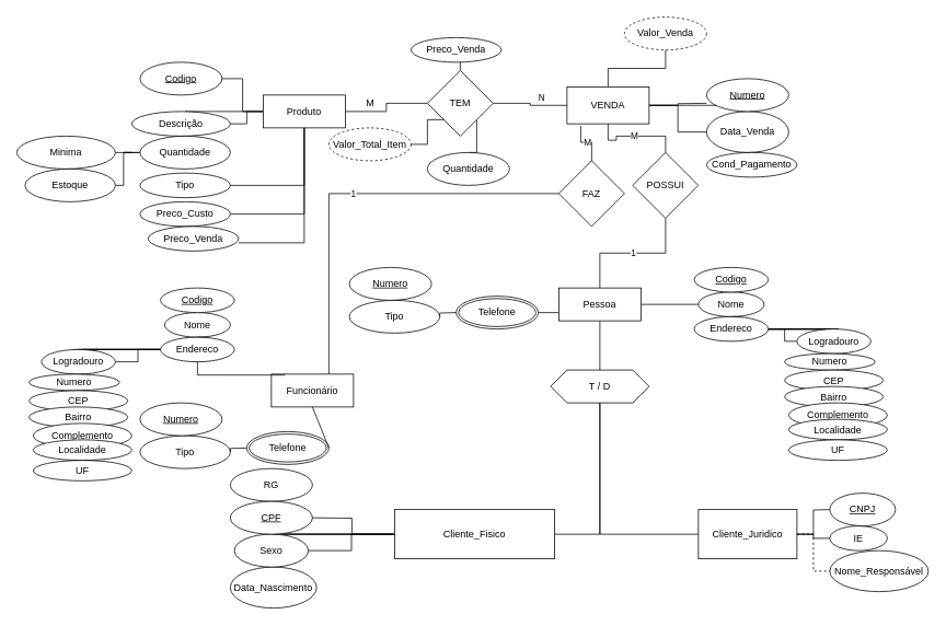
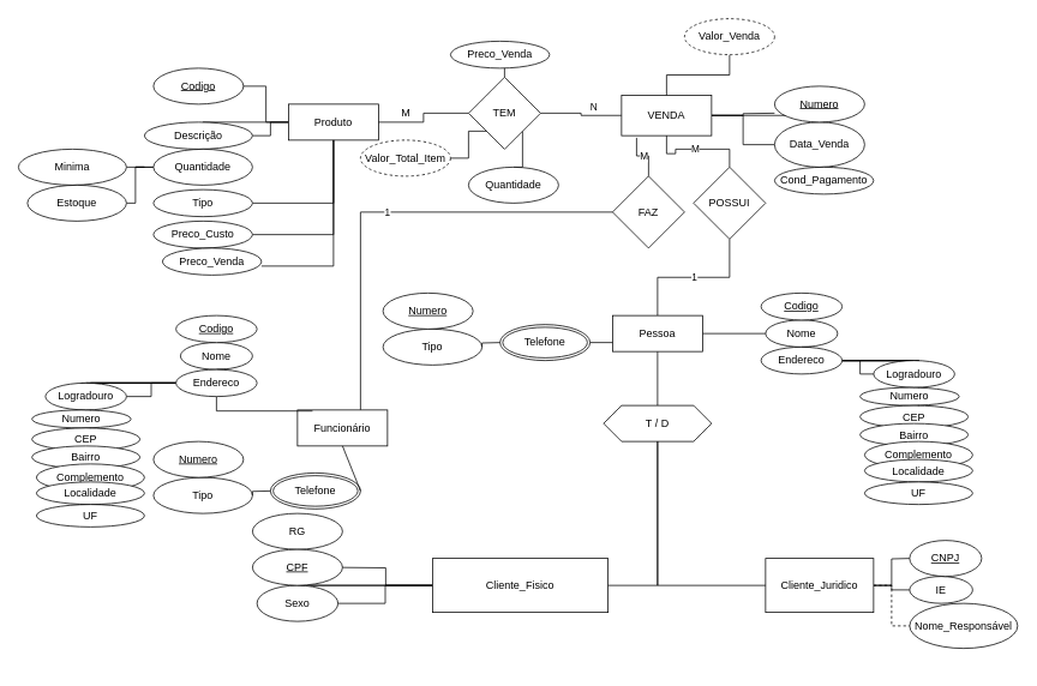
  <mxCell id="0" />
  <mxCell id="1" parent="0" />
  <mxCell id="2" value="" style="edgeStyle=orthogonalEdgeStyle;rounded=0;orthogonalLoop=1;jettySize=auto;html=1;endArrow=none;endFill=0;" parent="1" source="5" target="16" edge="1"><mxGeometry relative="1" as="geometry" /></mxCell>
  <mxCell id="3" value="" style="edgeStyle=orthogonalEdgeStyle;rounded=0;orthogonalLoop=1;jettySize=auto;html=1;endArrow=none;endFill=0;" parent="1" source="5" target="48" edge="1"><mxGeometry relative="1" as="geometry" /></mxCell>
  <mxCell id="4" value="1" style="edgeStyle=orthogonalEdgeStyle;rounded=0;orthogonalLoop=1;jettySize=auto;html=1;endArrow=none;endFill=0;" parent="1" source="5" target="88" edge="1"><mxGeometry relative="1" as="geometry" /></mxCell>
  <mxCell id="5" value="Pessoa" style="whiteSpace=wrap;html=1;align=center;" parent="1" vertex="1"><mxGeometry x="680" y="350" width="100" height="40" as="geometry" /></mxCell>
  <mxCell id="6" value="" style="edgeStyle=orthogonalEdgeStyle;rounded=0;orthogonalLoop=1;jettySize=auto;html=1;endArrow=none;endFill=0;" parent="1" source="11" edge="1"><mxGeometry relative="1" as="geometry"><mxPoint x="375" y="630" as="targetPoint" /></mxGeometry></mxCell>
- <mxCell id="7" value="" style="edgeStyle=orthogonalEdgeStyle;rounded=0;orthogonalLoop=1;jettySize=auto;html=1;endArrow=none;endFill=0;" parent="1" source="11" target="41" edge="1"><mxGeometry relative="1" as="geometry" /></mxCell>
  <mxCell id="8" value="" style="edgeStyle=orthogonalEdgeStyle;rounded=0;orthogonalLoop=1;jettySize=auto;html=1;endArrow=none;endFill=0;" parent="1" source="11" target="42" edge="1"><mxGeometry relative="1" as="geometry" /></mxCell>
  <mxCell id="9" value="" style="edgeStyle=orthogonalEdgeStyle;rounded=0;orthogonalLoop=1;jettySize=auto;html=1;endArrow=none;endFill=0;" parent="1" source="11" target="42" edge="1"><mxGeometry relative="1" as="geometry" /></mxCell>
  <mxCell id="10" value="" style="edgeStyle=orthogonalEdgeStyle;rounded=0;orthogonalLoop=1;jettySize=auto;html=1;endArrow=none;endFill=0;" parent="1" source="11" target="43" edge="1"><mxGeometry relative="1" as="geometry" /></mxCell>
  <mxCell id="11" value="Cliente_Fisico" style="whiteSpace=wrap;html=1;" parent="1" vertex="1"><mxGeometry x="480" y="620" width="195" height="60" as="geometry" /></mxCell>
  <mxCell id="12" value="" style="edgeStyle=orthogonalEdgeStyle;rounded=0;orthogonalLoop=1;jettySize=auto;html=1;endArrow=none;endFill=0;" parent="1" source="15" edge="1"><mxGeometry relative="1" as="geometry"><mxPoint x="1010" y="620" as="targetPoint" /></mxGeometry></mxCell>
  <mxCell id="13" value="" style="edgeStyle=orthogonalEdgeStyle;rounded=0;orthogonalLoop=1;jettySize=auto;html=1;endArrow=none;endFill=0;" parent="1" source="15" target="45" edge="1"><mxGeometry relative="1" as="geometry" /></mxCell>
  <mxCell id="14" value="" style="edgeStyle=orthogonalEdgeStyle;rounded=0;orthogonalLoop=1;jettySize=auto;html=1;endArrow=none;endFill=0;dashed=1;" parent="1" source="15" target="46" edge="1"><mxGeometry relative="1" as="geometry" /></mxCell>
  <mxCell id="15" value="Cliente_Juridico" style="whiteSpace=wrap;html=1;" parent="1" vertex="1"><mxGeometry x="850" y="620" width="120" height="60" as="geometry" /></mxCell>
  <mxCell id="16" value="Nome" style="ellipse;whiteSpace=wrap;html=1;" parent="1" vertex="1"><mxGeometry x="850" y="355" width="80" height="30" as="geometry" /></mxCell>
  <mxCell id="17" value="Codigo" style="ellipse;whiteSpace=wrap;html=1;align=center;fontStyle=4;" parent="1" vertex="1"><mxGeometry x="845" y="325" width="90" height="30" as="geometry" /></mxCell>
  <mxCell id="18" value="" style="edgeStyle=orthogonalEdgeStyle;rounded=0;orthogonalLoop=1;jettySize=auto;html=1;endArrow=none;endFill=0;" parent="1" source="26" target="27" edge="1"><mxGeometry relative="1" as="geometry" /></mxCell>
  <mxCell id="19" value="" style="edgeStyle=orthogonalEdgeStyle;rounded=0;orthogonalLoop=1;jettySize=auto;html=1;endArrow=none;endFill=0;" parent="1" source="26" target="28" edge="1"><mxGeometry relative="1" as="geometry" /></mxCell>
  <mxCell id="20" value="" style="edgeStyle=orthogonalEdgeStyle;rounded=0;orthogonalLoop=1;jettySize=auto;html=1;endArrow=none;endFill=0;" parent="1" source="26" target="29" edge="1"><mxGeometry relative="1" as="geometry" /></mxCell>
  <mxCell id="21" value="" style="edgeStyle=orthogonalEdgeStyle;rounded=0;orthogonalLoop=1;jettySize=auto;html=1;endArrow=none;endFill=0;" parent="1" source="26" target="30" edge="1"><mxGeometry relative="1" as="geometry" /></mxCell>
  <mxCell id="22" value="" style="edgeStyle=orthogonalEdgeStyle;rounded=0;orthogonalLoop=1;jettySize=auto;html=1;endArrow=none;endFill=0;" parent="1" source="26" target="31" edge="1"><mxGeometry relative="1" as="geometry" /></mxCell>
  <mxCell id="23" value="" style="edgeStyle=orthogonalEdgeStyle;rounded=0;orthogonalLoop=1;jettySize=auto;html=1;endArrow=none;endFill=0;" parent="1" source="26" target="32" edge="1"><mxGeometry relative="1" as="geometry" /></mxCell>
  <mxCell id="24" value="" style="edgeStyle=orthogonalEdgeStyle;rounded=0;orthogonalLoop=1;jettySize=auto;html=1;endArrow=none;endFill=0;" parent="1" source="26" target="33" edge="1"><mxGeometry relative="1" as="geometry" /></mxCell>
  <mxCell id="25" style="edgeStyle=orthogonalEdgeStyle;rounded=0;orthogonalLoop=1;jettySize=auto;html=1;exitX=0.5;exitY=0;exitDx=0;exitDy=0;endArrow=none;endFill=0;" parent="1" source="26" edge="1"><mxGeometry relative="1" as="geometry"><mxPoint x="900" y="390" as="targetPoint" /></mxGeometry></mxCell>
  <mxCell id="26" value="Endereco" style="ellipse;whiteSpace=wrap;html=1;" parent="1" vertex="1"><mxGeometry x="845" y="385" width="90" height="30" as="geometry" /></mxCell>
  <mxCell id="27" value="Logradouro" style="ellipse;whiteSpace=wrap;html=1;" parent="1" vertex="1"><mxGeometry x="970" y="400" width="90" height="30" as="geometry" /></mxCell>
  <mxCell id="28" value="Numero" style="ellipse;whiteSpace=wrap;html=1;" parent="1" vertex="1"><mxGeometry x="955" y="430" width="110" height="20" as="geometry" /></mxCell>
  <mxCell id="29" value="CEP" style="ellipse;whiteSpace=wrap;html=1;" parent="1" vertex="1"><mxGeometry x="955" y="450" width="120" height="25" as="geometry" /></mxCell>
  <mxCell id="30" value="Bairro" style="ellipse;whiteSpace=wrap;html=1;" parent="1" vertex="1"><mxGeometry x="955" y="470" width="120" height="25" as="geometry" /></mxCell>
  <mxCell id="31" value="Complemento" style="ellipse;whiteSpace=wrap;html=1;" parent="1" vertex="1"><mxGeometry x="960" y="490" width="120" height="30" as="geometry" /></mxCell>
  <mxCell id="32" value="Localidade" style="ellipse;whiteSpace=wrap;html=1;" parent="1" vertex="1"><mxGeometry x="960" y="510" width="120" height="25" as="geometry" /></mxCell>
  <mxCell id="33" value="UF" style="ellipse;whiteSpace=wrap;html=1;" parent="1" vertex="1"><mxGeometry x="960" y="535" width="120" height="25" as="geometry" /></mxCell>
  <mxCell id="34" value="Telefone" style="ellipse;shape=doubleEllipse;margin=3;whiteSpace=wrap;html=1;align=center;" parent="1" vertex="1"><mxGeometry x="555" y="360" width="100" height="40" as="geometry" /></mxCell>
  <mxCell id="35" value="" style="endArrow=none;html=1;rounded=0;entryX=0;entryY=0.75;entryDx=0;entryDy=0;exitX=1;exitY=0.5;exitDx=0;exitDy=0;" parent="1" source="34" target="5" edge="1"><mxGeometry relative="1" as="geometry"><mxPoint x="630" y="570" as="sourcePoint" /><mxPoint x="790" y="570" as="targetPoint" /></mxGeometry></mxCell>
  <mxCell id="36" value="" style="edgeStyle=orthogonalEdgeStyle;rounded=0;orthogonalLoop=1;jettySize=auto;html=1;endArrow=none;endFill=0;startArrow=none;" parent="1" source="40" edge="1"><mxGeometry relative="1" as="geometry"><mxPoint x="555" y="380" as="sourcePoint" /><mxPoint x="480" y="375" as="targetPoint" /></mxGeometry></mxCell>
  <mxCell id="37" value="Tipo" style="ellipse;whiteSpace=wrap;html=1;" parent="1" vertex="1"><mxGeometry x="425" y="365" width="110" height="40" as="geometry" /></mxCell>
  <mxCell id="38" value="" style="edgeStyle=orthogonalEdgeStyle;rounded=0;orthogonalLoop=1;jettySize=auto;html=1;endArrow=none;endFill=0;" parent="1" target="37" edge="1"><mxGeometry relative="1" as="geometry"><mxPoint x="555" y="380" as="sourcePoint" /><mxPoint x="480" y="375" as="targetPoint" /></mxGeometry></mxCell>
  <mxCell id="39" value="" style="edgeStyle=orthogonalEdgeStyle;rounded=0;orthogonalLoop=1;jettySize=auto;html=1;endArrow=none;endFill=0;startArrow=none;" parent="1" source="37" target="40" edge="1"><mxGeometry relative="1" as="geometry"><mxPoint x="480" y="365" as="sourcePoint" /><mxPoint x="480" y="375" as="targetPoint" /></mxGeometry></mxCell>
  <mxCell id="40" value="Numero" style="ellipse;whiteSpace=wrap;html=1;align=center;fontStyle=4;" parent="1" vertex="1"><mxGeometry x="425" y="325" width="100" height="40" as="geometry" /></mxCell>
- <mxCell id="41" value="Data_Nascimento" style="ellipse;whiteSpace=wrap;html=1;" parent="1" vertex="1"><mxGeometry x="280" y="690" width="105" height="50" as="geometry" /></mxCell>
  <mxCell id="42" value="RG" style="ellipse;whiteSpace=wrap;html=1;" parent="1" vertex="1"><mxGeometry x="280" y="570" width="100" height="40" as="geometry" /></mxCell>
  <mxCell id="43" value="Sexo" style="ellipse;whiteSpace=wrap;html=1;" parent="1" vertex="1"><mxGeometry x="285" y="650" width="90" height="40" as="geometry" /></mxCell>
  <mxCell id="44" value="CPF" style="ellipse;whiteSpace=wrap;html=1;align=center;fontStyle=4;" parent="1" vertex="1"><mxGeometry x="280" y="610" width="100" height="40" as="geometry" /></mxCell>
  <mxCell id="45" value="IE" style="ellipse;whiteSpace=wrap;html=1;" parent="1" vertex="1"><mxGeometry x="1010" y="640" width="70" height="30" as="geometry" /></mxCell>
  <mxCell id="46" value="Nome_Responsável" style="ellipse;whiteSpace=wrap;html=1;" parent="1" vertex="1"><mxGeometry x="1010" y="670" width="120" height="50" as="geometry" /></mxCell>
  <mxCell id="47" value="CNPJ" style="ellipse;whiteSpace=wrap;html=1;align=center;fontStyle=4;" parent="1" vertex="1"><mxGeometry x="1010" y="600" width="80" height="40" as="geometry" /></mxCell>
  <mxCell id="48" value="T / D" style="shape=hexagon;perimeter=hexagonPerimeter2;whiteSpace=wrap;html=1;fixedSize=1;" parent="1" vertex="1"><mxGeometry x="670" y="450" width="120" height="40" as="geometry" /></mxCell>
  <mxCell id="49" value="" style="edgeStyle=orthogonalEdgeStyle;rounded=0;orthogonalLoop=1;jettySize=auto;html=1;endArrow=none;endFill=0;entryX=0.5;entryY=1;entryDx=0;entryDy=0;exitX=1;exitY=0.5;exitDx=0;exitDy=0;" parent="1" source="11" target="48" edge="1"><mxGeometry relative="1" as="geometry"><mxPoint x="740" y="400" as="sourcePoint" /><mxPoint x="740" y="460" as="targetPoint" /></mxGeometry></mxCell>
  <mxCell id="50" value="" style="edgeStyle=orthogonalEdgeStyle;rounded=0;orthogonalLoop=1;jettySize=auto;html=1;endArrow=none;endFill=0;entryX=0;entryY=0.5;entryDx=0;entryDy=0;exitX=0.5;exitY=1;exitDx=0;exitDy=0;" parent="1" source="48" target="15" edge="1"><mxGeometry relative="1" as="geometry"><mxPoint x="750" y="410" as="sourcePoint" /><mxPoint x="750" y="470" as="targetPoint" /></mxGeometry></mxCell>
  <mxCell id="51" value="" style="edgeStyle=orthogonalEdgeStyle;rounded=0;orthogonalLoop=1;jettySize=auto;html=1;endArrow=none;endFill=0;" parent="1" source="55" edge="1"><mxGeometry relative="1" as="geometry"><mxPoint x="860" y="125" as="targetPoint" /></mxGeometry></mxCell>
  <mxCell id="52" value="" style="edgeStyle=orthogonalEdgeStyle;rounded=0;orthogonalLoop=1;jettySize=auto;html=1;endArrow=none;endFill=0;" parent="1" source="55" target="56" edge="1"><mxGeometry relative="1" as="geometry" /></mxCell>
  <mxCell id="53" value="" style="edgeStyle=orthogonalEdgeStyle;rounded=0;orthogonalLoop=1;jettySize=auto;html=1;endArrow=none;endFill=0;" parent="1" source="55" target="58" edge="1"><mxGeometry relative="1" as="geometry" /></mxCell>
  <mxCell id="54" value="N&lt;br&gt;" style="edgeStyle=orthogonalEdgeStyle;rounded=0;orthogonalLoop=1;jettySize=auto;html=1;endArrow=none;endFill=0;" parent="1" source="55" target="70" edge="1"><mxGeometry x="-0.333" y="-10" relative="1" as="geometry"><mxPoint as="offset" /></mxGeometry></mxCell>
  <mxCell id="55" value="VENDA" style="whiteSpace=wrap;html=1;align=center;" parent="1" vertex="1"><mxGeometry x="690" y="105" width="100" height="45" as="geometry" /></mxCell>
  <mxCell id="56" value="Data_Venda" style="ellipse;whiteSpace=wrap;html=1;" parent="1" vertex="1"><mxGeometry x="860" y="135" width="100" height="50" as="geometry" /></mxCell>
  <mxCell id="57" value="Numero" style="ellipse;whiteSpace=wrap;html=1;align=center;fontStyle=4;" parent="1" vertex="1"><mxGeometry x="860" y="95" width="100" height="40" as="geometry" /></mxCell>
  <mxCell id="58" value="Cond_Pagamento" style="ellipse;whiteSpace=wrap;html=1;" parent="1" vertex="1"><mxGeometry x="860" y="185" width="110" height="30" as="geometry" /></mxCell>
  <mxCell id="59" value="" style="edgeStyle=orthogonalEdgeStyle;rounded=0;orthogonalLoop=1;jettySize=auto;html=1;endArrow=none;endFill=0;exitX=1;exitY=1;exitDx=0;exitDy=0;" parent="1" source="70" target="67" edge="1"><mxGeometry relative="1" as="geometry" /></mxCell>
  <mxCell id="60" value="" style="edgeStyle=orthogonalEdgeStyle;rounded=0;orthogonalLoop=1;jettySize=auto;html=1;endArrow=none;endFill=0;" parent="1" source="64" target="65" edge="1"><mxGeometry relative="1" as="geometry"><mxPoint x="610" y="125" as="targetPoint" /></mxGeometry></mxCell>
  <mxCell id="61" value="" style="edgeStyle=orthogonalEdgeStyle;rounded=0;orthogonalLoop=1;jettySize=auto;html=1;endArrow=none;endFill=0;" parent="1" source="64" target="66" edge="1"><mxGeometry relative="1" as="geometry" /></mxCell>
  <mxCell id="62" value="" style="edgeStyle=orthogonalEdgeStyle;rounded=0;orthogonalLoop=1;jettySize=auto;html=1;endArrow=none;endFill=0;" parent="1" source="64" target="74" edge="1"><mxGeometry relative="1" as="geometry" /></mxCell>
  <mxCell id="63" value="" style="edgeStyle=orthogonalEdgeStyle;rounded=0;orthogonalLoop=1;jettySize=auto;html=1;endArrow=none;endFill=0;" parent="1" source="64" target="77" edge="1"><mxGeometry relative="1" as="geometry"><Array as="points"><mxPoint x="370" y="225" /><mxPoint x="265" y="225" /></Array></mxGeometry></mxCell>
  <mxCell id="64" value="Produto" style="whiteSpace=wrap;html=1;align=center;" parent="1" vertex="1"><mxGeometry x="320" y="115" width="100" height="40" as="geometry" /></mxCell>
  <mxCell id="65" value="Codigo" style="ellipse;whiteSpace=wrap;html=1;align=center;fontStyle=4;" parent="1" vertex="1"><mxGeometry x="170" y="75" width="100" height="40" as="geometry" /></mxCell>
  <mxCell id="66" value="Descrição" style="ellipse;whiteSpace=wrap;html=1;" parent="1" vertex="1"><mxGeometry x="160" y="135" width="120" height="30" as="geometry" /></mxCell>
  <mxCell id="67" value="Quantidade" style="ellipse;whiteSpace=wrap;html=1;" parent="1" vertex="1"><mxGeometry x="520" y="185" width="100" height="40" as="geometry" /></mxCell>
  <mxCell id="68" value="" style="edgeStyle=orthogonalEdgeStyle;rounded=0;orthogonalLoop=1;jettySize=auto;html=1;endArrow=none;endFill=0;" parent="1" source="70" target="64" edge="1"><mxGeometry relative="1" as="geometry" /></mxCell>
  <mxCell id="69" value="" style="edgeStyle=orthogonalEdgeStyle;rounded=0;orthogonalLoop=1;jettySize=auto;html=1;endArrow=none;endFill=0;" parent="1" source="70" target="82" edge="1"><mxGeometry relative="1" as="geometry" /></mxCell>
  <mxCell id="70" value="TEM" style="rhombus;whiteSpace=wrap;html=1;" parent="1" vertex="1"><mxGeometry x="520" y="85" width="80" height="80" as="geometry" /></mxCell>
  <mxCell id="71" value="M" style="text;html=1;align=center;verticalAlign=middle;resizable=0;points=[];autosize=1;strokeColor=none;fillColor=none;" parent="1" vertex="1"><mxGeometry x="435" y="110" width="30" height="30" as="geometry" /></mxCell>
  <mxCell id="72" value="" style="edgeStyle=orthogonalEdgeStyle;rounded=0;orthogonalLoop=1;jettySize=auto;html=1;endArrow=none;endFill=0;" parent="1" source="74" target="75" edge="1"><mxGeometry relative="1" as="geometry" /></mxCell>
  <mxCell id="73" value="" style="edgeStyle=orthogonalEdgeStyle;rounded=0;orthogonalLoop=1;jettySize=auto;html=1;endArrow=none;endFill=0;" parent="1" source="74" target="76" edge="1"><mxGeometry relative="1" as="geometry" /></mxCell>
  <mxCell id="74" value="Quantidade" style="ellipse;whiteSpace=wrap;html=1;" parent="1" vertex="1"><mxGeometry x="170" y="165" width="110" height="40" as="geometry" /></mxCell>
  <mxCell id="75" value="Minima" style="ellipse;whiteSpace=wrap;html=1;" parent="1" vertex="1"><mxGeometry x="20" y="165" width="120" height="40" as="geometry" /></mxCell>
  <mxCell id="76" value="Estoque" style="ellipse;whiteSpace=wrap;html=1;" parent="1" vertex="1"><mxGeometry x="30" y="205" width="110" height="40" as="geometry" /></mxCell>
  <mxCell id="77" value="Tipo" style="ellipse;whiteSpace=wrap;html=1;" parent="1" vertex="1"><mxGeometry x="170" y="210" width="110" height="30" as="geometry" /></mxCell>
  <mxCell id="78" value="" style="edgeStyle=orthogonalEdgeStyle;rounded=0;orthogonalLoop=1;jettySize=auto;html=1;endArrow=none;endFill=0;" parent="1" source="79" target="64" edge="1"><mxGeometry relative="1" as="geometry" /></mxCell>
  <mxCell id="79" value="Preco_Custo" style="ellipse;whiteSpace=wrap;html=1;" parent="1" vertex="1"><mxGeometry x="170" y="245" width="110" height="30" as="geometry" /></mxCell>
  <mxCell id="80" value="Preco_Venda" style="ellipse;whiteSpace=wrap;html=1;" parent="1" vertex="1"><mxGeometry x="180" y="275" width="110" height="30" as="geometry" /></mxCell>
  <mxCell id="81" value="" style="edgeStyle=orthogonalEdgeStyle;rounded=0;orthogonalLoop=1;jettySize=auto;html=1;endArrow=none;endFill=0;entryX=0.5;entryY=1;entryDx=0;entryDy=0;" parent="1" target="64" edge="1"><mxGeometry relative="1" as="geometry"><mxPoint x="290" y="295" as="sourcePoint" /><mxPoint x="380" y="165" as="targetPoint" /><Array as="points"><mxPoint x="370" y="295" /></Array></mxGeometry></mxCell>
  <mxCell id="82" value="Preco_Venda" style="ellipse;whiteSpace=wrap;html=1;" parent="1" vertex="1"><mxGeometry x="500" y="45" width="110" height="30" as="geometry" /></mxCell>
  <mxCell id="83" value="" style="edgeStyle=orthogonalEdgeStyle;rounded=0;orthogonalLoop=1;jettySize=auto;html=1;endArrow=none;endFill=0;entryX=0;entryY=1;entryDx=0;entryDy=0;" parent="1" source="84" target="70" edge="1"><mxGeometry relative="1" as="geometry" /></mxCell>
  <mxCell id="84" value="Valor_Total_Item" style="ellipse;whiteSpace=wrap;html=1;align=center;dashed=1;" parent="1" vertex="1"><mxGeometry x="400" y="155" width="100" height="40" as="geometry" /></mxCell>
  <mxCell id="85" value="" style="edgeStyle=orthogonalEdgeStyle;rounded=0;orthogonalLoop=1;jettySize=auto;html=1;endArrow=none;endFill=0;" parent="1" source="86" target="55" edge="1"><mxGeometry relative="1" as="geometry" /></mxCell>
  <mxCell id="86" value="Valor_Venda" style="ellipse;whiteSpace=wrap;html=1;align=center;dashed=1;" parent="1" vertex="1"><mxGeometry x="760" y="20" width="100" height="40" as="geometry" /></mxCell>
  <mxCell id="87" value="M" style="edgeStyle=orthogonalEdgeStyle;rounded=0;orthogonalLoop=1;jettySize=auto;html=1;endArrow=none;endFill=0;" parent="1" source="88" target="55" edge="1"><mxGeometry relative="1" as="geometry" /></mxCell>
  <mxCell id="88" value="POSSUI" style="rhombus;whiteSpace=wrap;html=1;" parent="1" vertex="1"><mxGeometry x="770" y="185" width="80" height="80" as="geometry" /></mxCell>
  <mxCell id="89" value="1" style="edgeStyle=orthogonalEdgeStyle;rounded=0;orthogonalLoop=1;jettySize=auto;html=1;endArrow=none;endFill=0;" parent="1" source="90" target="92" edge="1"><mxGeometry relative="1" as="geometry"><Array as="points"><mxPoint x="400" y="235" /></Array></mxGeometry></mxCell>
  <mxCell id="90" value="Funcionário" style="whiteSpace=wrap;html=1;align=center;" parent="1" vertex="1"><mxGeometry y="455" width="100" height="40" as="geometry" x="330" /></mxCell>
  <mxCell id="91" value="M" style="edgeStyle=orthogonalEdgeStyle;rounded=0;orthogonalLoop=1;jettySize=auto;html=1;endArrow=none;endFill=0;entryX=0.167;entryY=1.052;entryDx=0;entryDy=0;entryPerimeter=0;" parent="1" source="92" target="55" edge="1"><mxGeometry relative="1" as="geometry" /></mxCell>
  <mxCell id="92" value="FAZ" style="rhombus;whiteSpace=wrap;html=1;" parent="1" vertex="1"><mxGeometry x="680" y="195" width="80" height="80" as="geometry" /></mxCell>
  <mxCell id="93" value="Telefone" style="ellipse;shape=doubleEllipse;margin=3;whiteSpace=wrap;html=1;align=center;" parent="1" vertex="1"><mxGeometry x="300" y="525" width="100" height="40" as="geometry" /></mxCell>
  <mxCell id="94" value="" style="endArrow=none;html=1;rounded=0;entryX=0.5;entryY=1;entryDx=0;entryDy=0;exitX=1;exitY=0.5;exitDx=0;exitDy=0;" parent="1" source="93" target="90" edge="1"><mxGeometry relative="1" as="geometry"><mxPoint x="335" y="715" as="sourcePoint" /><mxPoint x="385" y="525" as="targetPoint" /></mxGeometry></mxCell>
  <mxCell id="95" value="" style="edgeStyle=orthogonalEdgeStyle;rounded=0;orthogonalLoop=1;jettySize=auto;html=1;endArrow=none;endFill=0;startArrow=none;" parent="1" source="99" edge="1"><mxGeometry relative="1" as="geometry"><mxPoint x="300" y="545" as="sourcePoint" /><mxPoint x="225" y="540" as="targetPoint" /></mxGeometry></mxCell>
  <mxCell id="96" value="Tipo" style="ellipse;whiteSpace=wrap;html=1;" parent="1" vertex="1"><mxGeometry x="170" y="530" width="110" height="40" as="geometry" /></mxCell>
  <mxCell id="97" value="" style="edgeStyle=orthogonalEdgeStyle;rounded=0;orthogonalLoop=1;jettySize=auto;html=1;endArrow=none;endFill=0;" parent="1" target="96" edge="1"><mxGeometry relative="1" as="geometry"><mxPoint x="300" y="545" as="sourcePoint" /><mxPoint x="225" y="540" as="targetPoint" /></mxGeometry></mxCell>
  <mxCell id="98" value="" style="edgeStyle=orthogonalEdgeStyle;rounded=0;orthogonalLoop=1;jettySize=auto;html=1;endArrow=none;endFill=0;startArrow=none;" parent="1" source="96" target="99" edge="1"><mxGeometry relative="1" as="geometry"><mxPoint x="225" y="530" as="sourcePoint" /><mxPoint x="225" y="540" as="targetPoint" /></mxGeometry></mxCell>
  <mxCell id="99" value="Numero" style="ellipse;whiteSpace=wrap;html=1;align=center;fontStyle=4;" parent="1" vertex="1"><mxGeometry x="170" y="490" width="100" height="40" as="geometry" /></mxCell>
  <mxCell id="100" value="" style="edgeStyle=orthogonalEdgeStyle;rounded=0;orthogonalLoop=1;jettySize=auto;html=1;endArrow=none;endFill=0;exitX=0.167;exitY=0.028;exitDx=0;exitDy=0;exitPerimeter=0;" parent="1" source="90" target="101" edge="1"><mxGeometry relative="1" as="geometry"><mxPoint x="130" y="395" as="sourcePoint" /></mxGeometry></mxCell>
  <mxCell id="101" value="Nome" style="ellipse;whiteSpace=wrap;html=1;" parent="1" vertex="1"><mxGeometry x="200" y="380" width="80" height="30" as="geometry" /></mxCell>
  <mxCell id="102" value="Codigo" style="ellipse;whiteSpace=wrap;html=1;align=center;fontStyle=4;" parent="1" vertex="1"><mxGeometry x="195" y="350" width="90" height="30" as="geometry" /></mxCell>
  <mxCell id="103" value="" style="edgeStyle=orthogonalEdgeStyle;rounded=0;orthogonalLoop=1;jettySize=auto;html=1;endArrow=none;endFill=0;" parent="1" source="111" target="112" edge="1"><mxGeometry relative="1" as="geometry" /></mxCell>
  <mxCell id="104" value="" style="edgeStyle=orthogonalEdgeStyle;rounded=0;orthogonalLoop=1;jettySize=auto;html=1;endArrow=none;endFill=0;" parent="1" source="111" target="113" edge="1"><mxGeometry relative="1" as="geometry" /></mxCell>
  <mxCell id="105" value="" style="edgeStyle=orthogonalEdgeStyle;rounded=0;orthogonalLoop=1;jettySize=auto;html=1;endArrow=none;endFill=0;" parent="1" source="111" target="114" edge="1"><mxGeometry relative="1" as="geometry" /></mxCell>
  <mxCell id="106" value="" style="edgeStyle=orthogonalEdgeStyle;rounded=0;orthogonalLoop=1;jettySize=auto;html=1;endArrow=none;endFill=0;" parent="1" source="111" target="115" edge="1"><mxGeometry relative="1" as="geometry" /></mxCell>
  <mxCell id="107" value="" style="edgeStyle=orthogonalEdgeStyle;rounded=0;orthogonalLoop=1;jettySize=auto;html=1;endArrow=none;endFill=0;" parent="1" source="111" target="116" edge="1"><mxGeometry relative="1" as="geometry" /></mxCell>
  <mxCell id="108" value="" style="edgeStyle=orthogonalEdgeStyle;rounded=0;orthogonalLoop=1;jettySize=auto;html=1;endArrow=none;endFill=0;" parent="1" source="111" target="117" edge="1"><mxGeometry relative="1" as="geometry" /></mxCell>
  <mxCell id="109" value="" style="edgeStyle=orthogonalEdgeStyle;rounded=0;orthogonalLoop=1;jettySize=auto;html=1;endArrow=none;endFill=0;" parent="1" source="111" target="118" edge="1"><mxGeometry relative="1" as="geometry" /></mxCell>
  <mxCell id="110" style="edgeStyle=orthogonalEdgeStyle;rounded=0;orthogonalLoop=1;jettySize=auto;html=1;exitX=0.5;exitY=0;exitDx=0;exitDy=0;endArrow=none;endFill=0;" parent="1" source="111" edge="1"><mxGeometry relative="1" as="geometry"><mxPoint x="250" y="415" as="targetPoint" /></mxGeometry></mxCell>
  <mxCell id="111" value="Endereco" style="ellipse;whiteSpace=wrap;html=1;" parent="1" vertex="1"><mxGeometry x="195" y="410" width="90" height="30" as="geometry" /></mxCell>
  <mxCell id="112" value="Logradouro" style="ellipse;whiteSpace=wrap;html=1;" parent="1" vertex="1"><mxGeometry x="50" y="425" width="90" height="30" as="geometry" /></mxCell>
  <mxCell id="113" value="Numero" style="ellipse;whiteSpace=wrap;html=1;" parent="1" vertex="1"><mxGeometry x="35" y="455" width="110" height="20" as="geometry" /></mxCell>
  <mxCell id="114" value="CEP" style="ellipse;whiteSpace=wrap;html=1;" parent="1" vertex="1"><mxGeometry x="35" y="475" width="120" height="25" as="geometry" /></mxCell>
  <mxCell id="115" value="Bairro" style="ellipse;whiteSpace=wrap;html=1;" parent="1" vertex="1"><mxGeometry x="35" y="495" width="120" height="25" as="geometry" /></mxCell>
  <mxCell id="116" value="Complemento" style="ellipse;whiteSpace=wrap;html=1;" parent="1" vertex="1"><mxGeometry x="40" y="515" width="120" height="30" as="geometry" /></mxCell>
  <mxCell id="117" value="Localidade" style="ellipse;whiteSpace=wrap;html=1;" parent="1" vertex="1"><mxGeometry x="40" y="535" width="120" height="25" as="geometry" /></mxCell>
  <mxCell id="118" value="UF" style="ellipse;whiteSpace=wrap;html=1;" parent="1" vertex="1"><mxGeometry x="40" y="560" width="120" height="25" as="geometry" /></mxCell>
